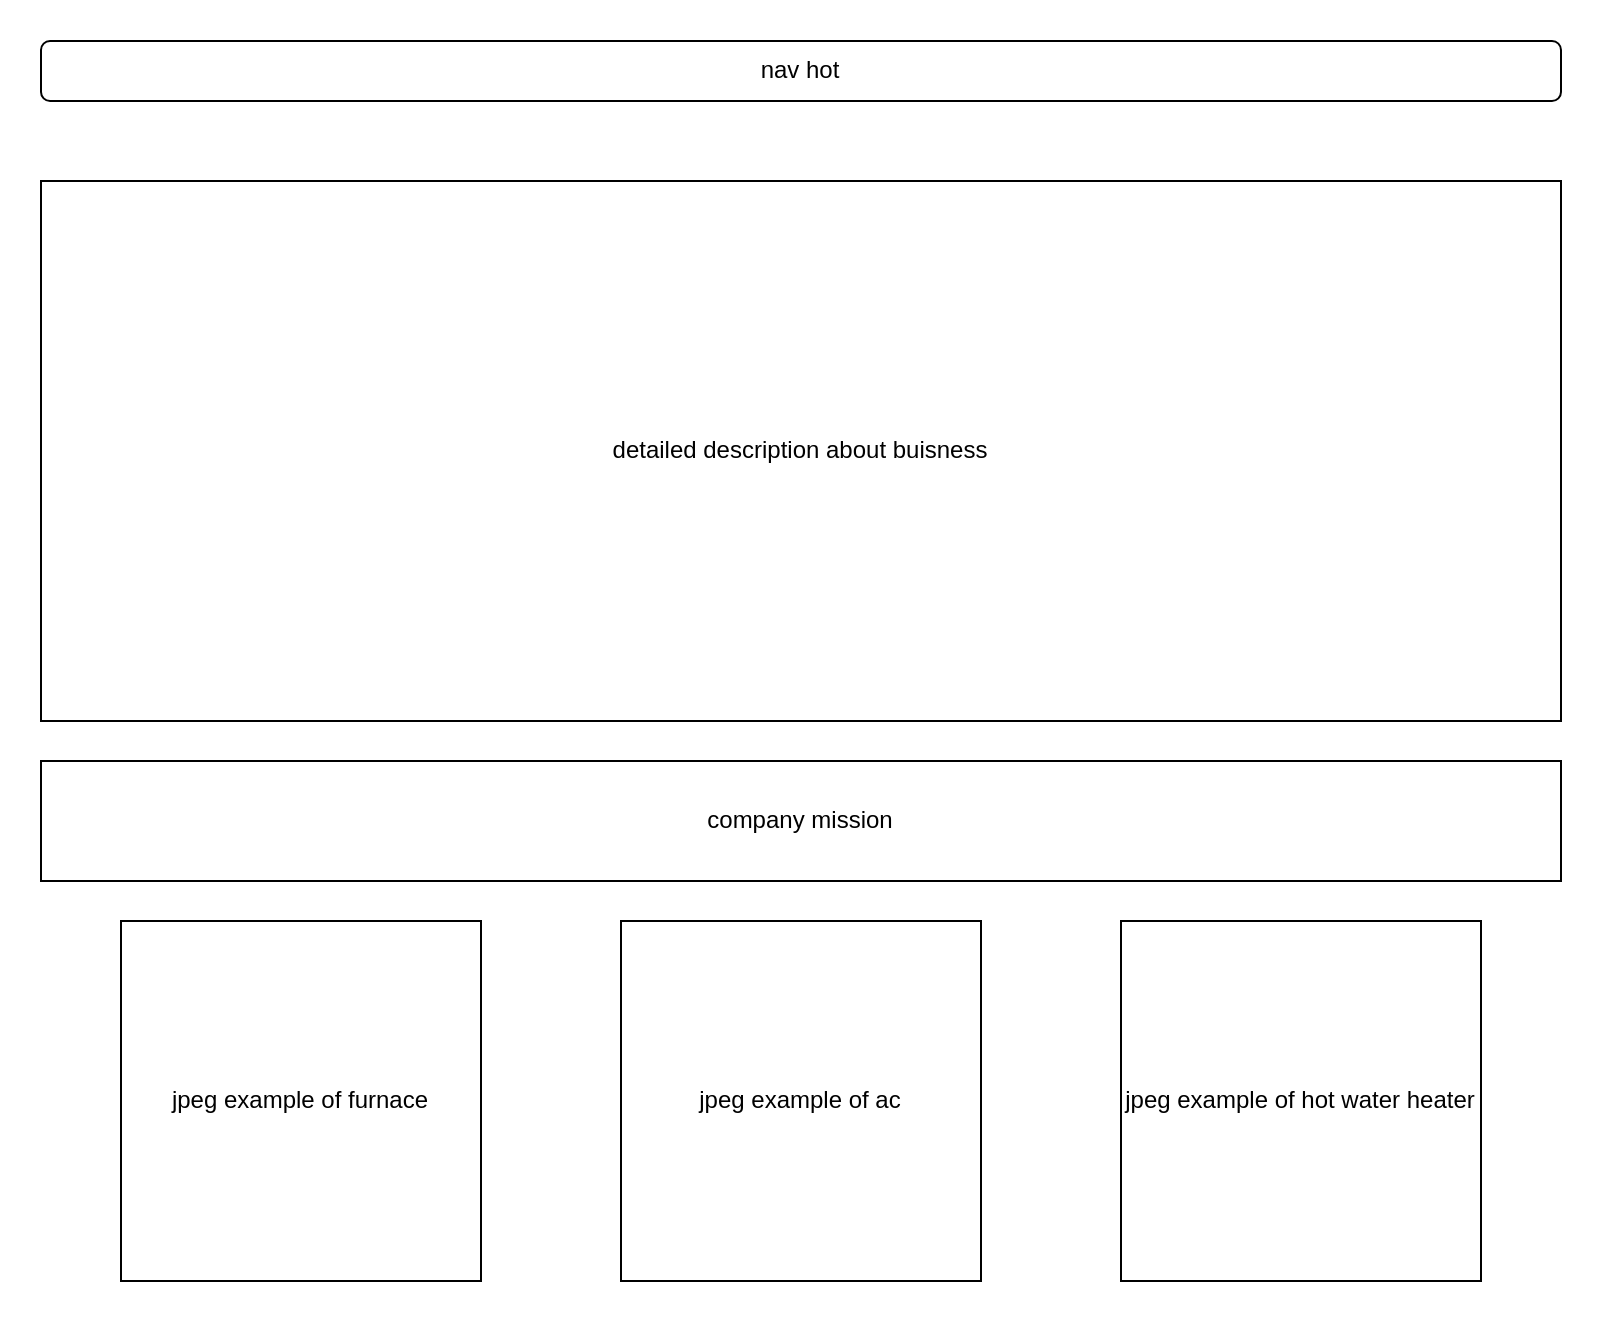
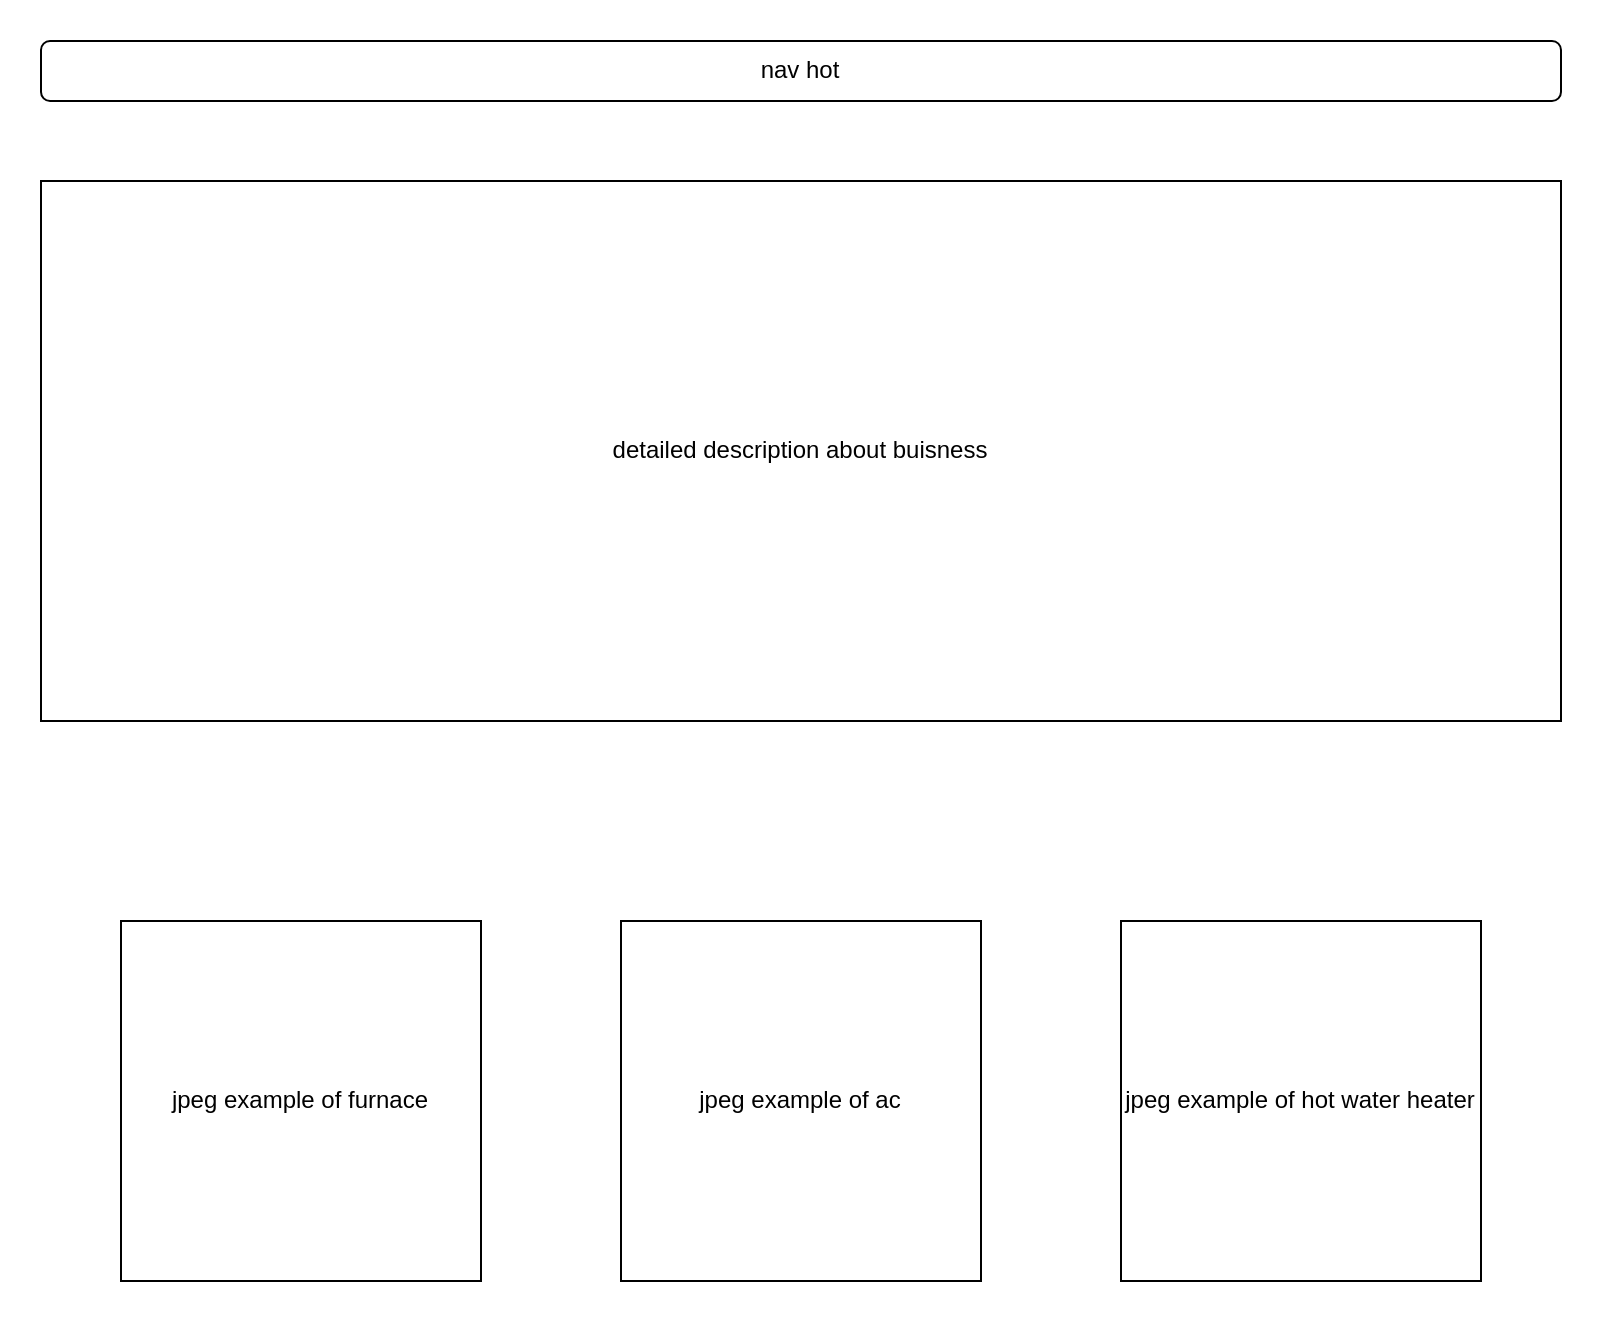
  <mxCell id="0" />
  <mxCell id="1" parent="0" />
  <mxCell id="2" value="nav hot" parent="1" style="rounded=1;whiteSpace=wrap;html=1;" vertex="1"><mxGeometry as="geometry" x="20" y="20" width="760" height="30" /></mxCell>
  <mxCell id="3" value="detailed description about buisness" parent="1" style="rounded=0;whiteSpace=wrap;html=1;" vertex="1"><mxGeometry as="geometry" x="20" y="90" width="760" height="270" /></mxCell>
- <mxCell id="4" value="company mission " parent="1" style="rounded=0;whiteSpace=wrap;html=1;" vertex="1"><mxGeometry as="geometry" x="20" y="380" width="760" height="60" /></mxCell>
  <mxCell id="5" value="jpeg example of furnace" parent="1" style="whiteSpace=wrap;html=1;aspect=fixed;" vertex="1"><mxGeometry as="geometry" x="60" y="460" width="180" height="180" /></mxCell>
  <mxCell id="6" value="jpeg example of ac" parent="1" style="whiteSpace=wrap;html=1;aspect=fixed;" vertex="1"><mxGeometry as="geometry" x="310" y="460" width="180" height="180" /></mxCell>
  <mxCell id="7" value="jpeg example of hot water heater" parent="1" style="whiteSpace=wrap;html=1;aspect=fixed;" vertex="1"><mxGeometry as="geometry" x="560" y="460" width="180" height="180" /></mxCell>
